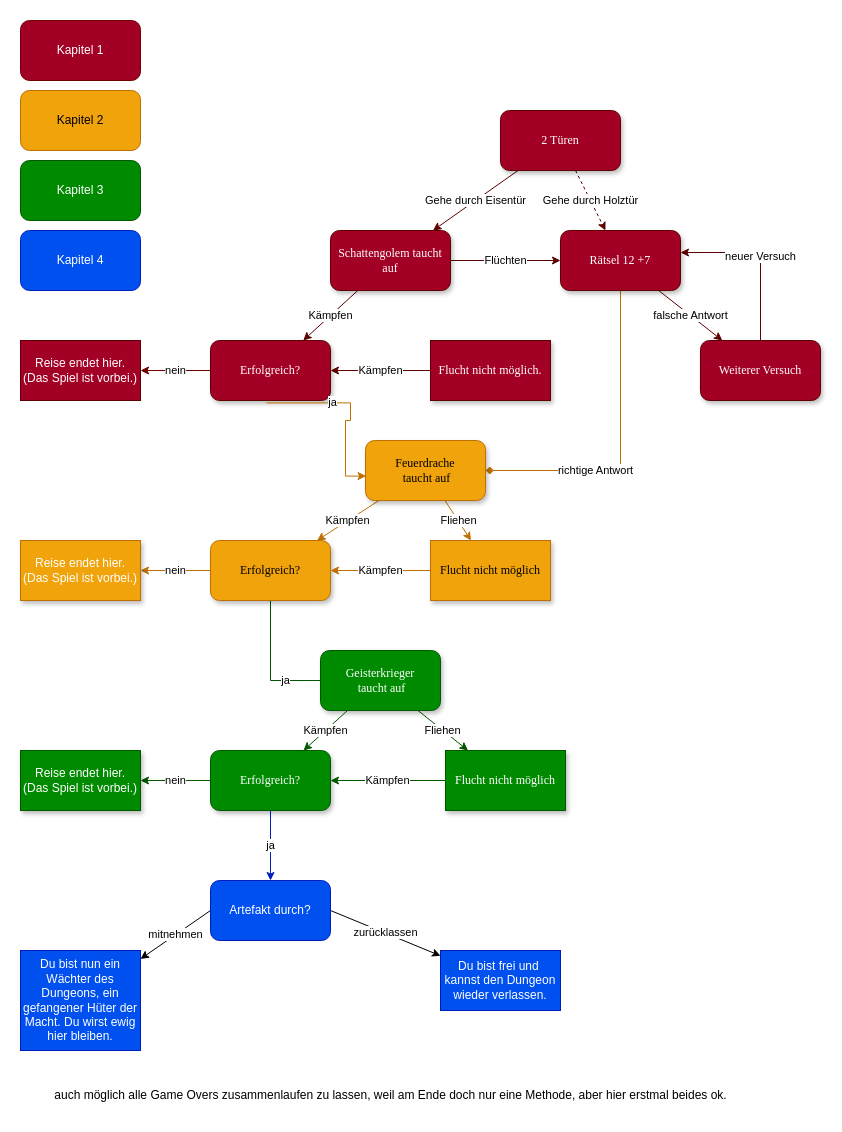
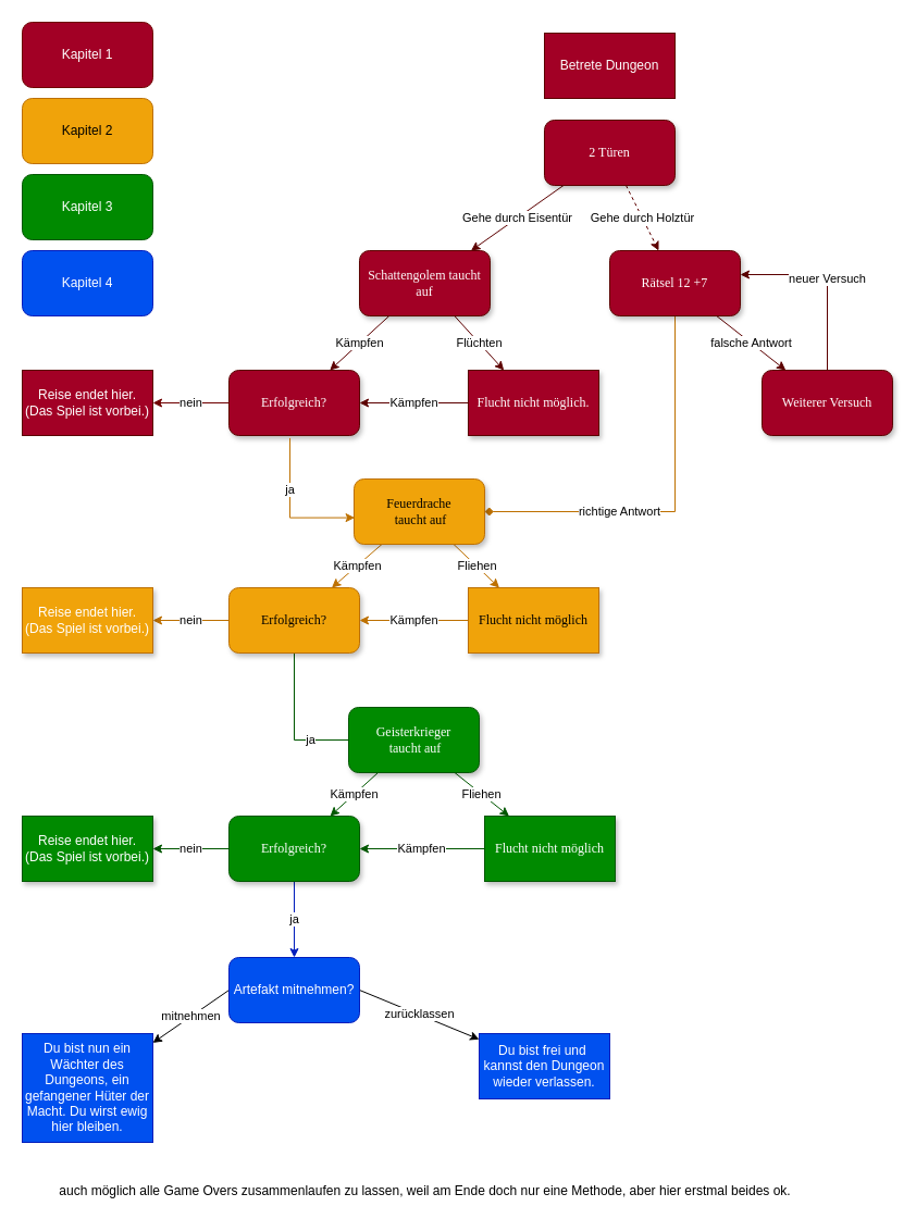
  <mxCell id="0" />
  <mxCell id="1" parent="0" />
  <mxCell id="2" value="Gehe durch Eisentür" style="rounded=0;orthogonalLoop=1;jettySize=auto;html=1;fillColor=#a20025;strokeColor=#5C0000;" parent="1" source="4" target="12" edge="1"><mxGeometry relative="1" as="geometry" /></mxCell>
  <mxCell id="3" value="Gehe durch Holztür" style="rounded=0;orthogonalLoop=1;jettySize=auto;html=1;fillColor=#a20025;strokeColor=#5C0000;dashed=1;" parent="1" source="4" target="16" edge="1"><mxGeometry relative="1" as="geometry" /></mxCell>
  <mxCell id="4" value="2 Türen" style="whiteSpace=wrap;html=1;rounded=1;shadow=1;labelBackgroundColor=none;strokeWidth=1;fontFamily=Verdana;fontSize=12;align=center;fillColor=#a20025;fontColor=#ffffff;strokeColor=#5C0000;" parent="1" vertex="1"><mxGeometry x="500" y="110" width="120" height="60" as="geometry" /></mxCell>
  <mxCell id="5" value="Kapitel 2" style="rounded=1;whiteSpace=wrap;html=1;fillColor=#f0a30a;fontColor=#000000;strokeColor=#BD7000;" parent="1" vertex="1"><mxGeometry x="20" y="90" width="120" height="60" as="geometry" /></mxCell>
  <mxCell id="6" value="Kapitel 1" style="rounded=1;whiteSpace=wrap;html=1;fillColor=#a20025;fontColor=#ffffff;strokeColor=#6F0000;" parent="1" vertex="1"><mxGeometry x="20" y="20" width="120" height="60" as="geometry" /></mxCell>
  <mxCell id="7" value="Kapitel 3" style="rounded=1;whiteSpace=wrap;html=1;fillColor=#008a00;fontColor=#ffffff;strokeColor=#005700;" parent="1" vertex="1"><mxGeometry x="20" y="160" width="120" height="60" as="geometry" /></mxCell>
  <mxCell id="8" value="Kapitel 4" style="rounded=1;whiteSpace=wrap;html=1;fillColor=#0050ef;fontColor=#ffffff;strokeColor=#001DBC;" parent="1" vertex="1"><mxGeometry x="20" y="230" width="120" height="60" as="geometry" /></mxCell>
+ <mxCell id="9" value="Betrete Dungeon" style="rounded=0;whiteSpace=wrap;html=1;fillColor=#a20025;fontColor=#ffffff;strokeColor=#5C0000;" parent="1" vertex="1"><mxGeometry x="500" y="30" width="120" height="60" as="geometry" /></mxCell>
  <mxCell id="10" value="Kämpfen" style="rounded=0;orthogonalLoop=1;jettySize=auto;html=1;fillColor=#a20025;strokeColor=#5C0000;" parent="1" source="12" target="17" edge="1"><mxGeometry relative="1" as="geometry" /></mxCell>
- <mxCell id="11" value="Flüchten" style="rounded=0;orthogonalLoop=1;jettySize=auto;html=1;fillColor=#a20025;strokeColor=#5C0000;" parent="1" source="12" target="16" edge="1"><mxGeometry relative="1" as="geometry" /></mxCell>
+ <mxCell id="11" value="Flüchten" style="rounded=0;orthogonalLoop=1;jettySize=auto;html=1;fillColor=#a20025;strokeColor=#5C0000;" parent="1" source="12" target="19" edge="1"><mxGeometry relative="1" as="geometry" /></mxCell>
  <mxCell id="12" value="Schattengolem taucht auf" style="whiteSpace=wrap;html=1;fontFamily=Verdana;rounded=1;shadow=1;labelBackgroundColor=none;strokeWidth=1;fillColor=#a20025;fontColor=#ffffff;strokeColor=#5C0000;" parent="1" vertex="1"><mxGeometry x="330" y="230" width="120" height="60" as="geometry" /></mxCell>
  <mxCell id="13" value="falsche Antwort" style="rounded=0;orthogonalLoop=1;jettySize=auto;html=1;fillColor=#a20025;strokeColor=#5C0000;" parent="1" source="16" target="22" edge="1"><mxGeometry relative="1" as="geometry" /></mxCell>
  <mxCell id="14" value="richtige Antwort" style="rounded=0;orthogonalLoop=1;jettySize=auto;html=1;fillColor=#f0a30a;strokeColor=#BD7000;entryX=1;entryY=0.5;entryDx=0;entryDy=0;edgeStyle=orthogonalEdgeStyle;endArrow=diamond;" parent="1" source="16" target="25" edge="1"><mxGeometry x="0.303" relative="1" as="geometry"><mxPoint x="662.727" y="340" as="targetPoint" /><Array as="points"><mxPoint x="620" y="470" /></Array><mxPoint as="offset" /></mxGeometry></mxCell>
  <mxCell id="15" value="neuer Versuch" style="edgeStyle=orthogonalEdgeStyle;rounded=0;orthogonalLoop=1;jettySize=auto;html=1;exitX=0.5;exitY=0;exitDx=0;exitDy=0;entryX=1;entryY=0.367;entryDx=0;entryDy=0;entryPerimeter=0;fillColor=#a20025;strokeColor=#5C0000;" parent="1" source="22" target="16" edge="1"><mxGeometry relative="1" as="geometry"><mxPoint x="910" y="290" as="targetPoint" /></mxGeometry></mxCell>
  <mxCell id="16" value="Rätsel 12 +7" style="whiteSpace=wrap;html=1;fontFamily=Verdana;rounded=1;shadow=1;labelBackgroundColor=none;strokeWidth=1;fillColor=#a20025;fontColor=#ffffff;strokeColor=#5C0000;" parent="1" vertex="1"><mxGeometry x="560" y="230" width="120" height="60" as="geometry" /></mxCell>
  <mxCell id="17" value="Erfolgreich?" style="whiteSpace=wrap;html=1;fontFamily=Verdana;rounded=1;shadow=1;labelBackgroundColor=none;strokeWidth=1;fillColor=#a20025;fontColor=#ffffff;strokeColor=#5C0000;" parent="1" vertex="1"><mxGeometry x="210" y="340" width="120" height="60" as="geometry" /></mxCell>
  <mxCell id="18" value="Kämpfen" style="edgeStyle=orthogonalEdgeStyle;rounded=0;orthogonalLoop=1;jettySize=auto;html=1;fillColor=#a20025;strokeColor=#5C0000;" parent="1" source="19" target="17" edge="1"><mxGeometry relative="1" as="geometry" /></mxCell>
  <mxCell id="19" value="Flucht nicht möglich." style="whiteSpace=wrap;html=1;fontFamily=Verdana;rounded=1;shadow=1;labelBackgroundColor=none;strokeWidth=1;fillColor=#a20025;fontColor=#ffffff;strokeColor=#5C0000;arcSize=0;" parent="1" vertex="1"><mxGeometry x="430" y="340" width="120" height="60" as="geometry" /></mxCell>
  <mxCell id="20" value="Reise endet hier. (Das Spiel ist vorbei.)" style="rounded=0;whiteSpace=wrap;html=1;fillColor=#a20025;fontColor=#ffffff;strokeColor=#5C0000;" parent="1" vertex="1"><mxGeometry x="20" y="340" width="120" height="60" as="geometry" /></mxCell>
  <mxCell id="21" value="nein" style="endArrow=classic;html=1;rounded=0;exitX=0;exitY=0.5;exitDx=0;exitDy=0;entryX=1;entryY=0.5;entryDx=0;entryDy=0;fillColor=#a20025;strokeColor=#6F0000;" parent="1" source="17" target="20" edge="1"><mxGeometry width="50" height="50" relative="1" as="geometry"><mxPoint x="120" y="400" as="sourcePoint" /><mxPoint x="170" y="350" as="targetPoint" /></mxGeometry></mxCell>
  <mxCell id="22" value="Weiterer Versuch" style="whiteSpace=wrap;html=1;fontFamily=Verdana;rounded=1;shadow=1;labelBackgroundColor=none;strokeWidth=1;fillColor=#a20025;fontColor=#ffffff;strokeColor=#5C0000;" parent="1" vertex="1"><mxGeometry x="700" y="340" width="120" height="60" as="geometry" /></mxCell>
  <mxCell id="23" value="Kämpfen" style="rounded=0;orthogonalLoop=1;jettySize=auto;html=1;fillColor=#f0a30a;strokeColor=#BD7000;" parent="1" source="25" target="28" edge="1"><mxGeometry relative="1" as="geometry" /></mxCell>
  <mxCell id="24" value="Fliehen" style="rounded=0;orthogonalLoop=1;jettySize=auto;html=1;fillColor=#f0a30a;strokeColor=#BD7000;" parent="1" source="25" target="29" edge="1"><mxGeometry relative="1" as="geometry" /></mxCell>
- <mxCell id="25" value="Feuerdrache&lt;br&gt;&amp;nbsp;taucht auf" style="whiteSpace=wrap;html=1;fontFamily=Verdana;fillColor=#f0a30a;strokeColor=#BD7000;fontColor=#000000;rounded=1;shadow=1;labelBackgroundColor=none;strokeWidth=1;" parent="1" vertex="1"><mxGeometry x="365" y="440" width="120" height="60" as="geometry" /></mxCell>
+ <mxCell id="25" value="Feuerdrache&lt;br&gt;&amp;nbsp;taucht auf" style="whiteSpace=wrap;html=1;fontFamily=Verdana;fillColor=#f0a30a;strokeColor=#BD7000;fontColor=#000000;rounded=1;shadow=1;labelBackgroundColor=none;strokeWidth=1;" parent="1" vertex="1"><mxGeometry x="325" y="440" width="120" height="60" as="geometry" /></mxCell>
  <mxCell id="26" value="nein" style="edgeStyle=orthogonalEdgeStyle;rounded=0;orthogonalLoop=1;jettySize=auto;html=1;fillColor=#f0a30a;strokeColor=#BD7000;" parent="1" source="28" target="31" edge="1"><mxGeometry relative="1" as="geometry" /></mxCell>
  <mxCell id="27" value="ja" style="edgeStyle=orthogonalEdgeStyle;rounded=0;orthogonalLoop=1;jettySize=auto;html=1;fillColor=#008a00;strokeColor=#005700;entryX=0.25;entryY=0;entryDx=0;entryDy=0;" parent="1" source="28" target="34" edge="1"><mxGeometry relative="1" as="geometry"><mxPoint x="230" y="650" as="targetPoint" /><Array as="points"><mxPoint x="270" y="680" /><mxPoint x="350" y="680" /></Array></mxGeometry></mxCell>
  <mxCell id="28" value="Erfolgreich?" style="whiteSpace=wrap;html=1;fontFamily=Verdana;fillColor=#f0a30a;strokeColor=#BD7000;fontColor=#000000;rounded=1;shadow=1;labelBackgroundColor=none;strokeWidth=1;" parent="1" vertex="1"><mxGeometry x="210" y="540" width="120" height="60" as="geometry" /></mxCell>
  <mxCell id="29" value="Flucht nicht möglich" style="whiteSpace=wrap;html=1;fontFamily=Verdana;fillColor=#f0a30a;strokeColor=#BD7000;fontColor=#000000;rounded=1;shadow=1;labelBackgroundColor=none;strokeWidth=1;arcSize=0;" parent="1" vertex="1"><mxGeometry x="430" y="540" width="120" height="60" as="geometry" /></mxCell>
  <mxCell id="30" value="Kämpfen" style="endArrow=classic;html=1;rounded=0;entryX=1;entryY=0.5;entryDx=0;entryDy=0;exitX=0;exitY=0.5;exitDx=0;exitDy=0;fillColor=#f0a30a;strokeColor=#BD7000;" parent="1" source="29" target="28" edge="1"><mxGeometry width="50" height="50" relative="1" as="geometry"><mxPoint x="260" y="310" as="sourcePoint" /><mxPoint x="310" y="260" as="targetPoint" /></mxGeometry></mxCell>
  <mxCell id="31" value="&lt;span style=&quot;color: rgb(255, 255, 255); font-family: Helvetica;&quot;&gt;Reise endet hier. (Das Spiel ist vorbei.)&lt;/span&gt;" style="rounded=1;whiteSpace=wrap;html=1;fontFamily=Verdana;fillColor=#f0a30a;strokeColor=#BD7000;fontColor=#000000;shadow=1;labelBackgroundColor=none;strokeWidth=1;arcSize=0;" parent="1" vertex="1"><mxGeometry x="20" y="540" width="120" height="60" as="geometry" /></mxCell>
  <mxCell id="32" value="Kämpfen" style="rounded=0;orthogonalLoop=1;jettySize=auto;html=1;fillColor=#008a00;strokeColor=#005700;" parent="1" source="34" target="36" edge="1"><mxGeometry relative="1" as="geometry" /></mxCell>
  <mxCell id="33" value="Fliehen" style="rounded=0;orthogonalLoop=1;jettySize=auto;html=1;fillColor=#008a00;strokeColor=#005700;" parent="1" source="34" target="37" edge="1"><mxGeometry relative="1" as="geometry" /></mxCell>
  <mxCell id="34" value="Geisterkrieger&lt;br&gt;&amp;nbsp;taucht auf" style="whiteSpace=wrap;html=1;fontFamily=Verdana;fillColor=#008a00;strokeColor=#005700;fontColor=#ffffff;rounded=1;shadow=1;labelBackgroundColor=none;strokeWidth=1;" parent="1" vertex="1"><mxGeometry x="320" y="650" width="120" height="60" as="geometry" /></mxCell>
  <mxCell id="35" value="ja" style="edgeStyle=orthogonalEdgeStyle;rounded=0;orthogonalLoop=1;jettySize=auto;html=1;fillColor=#0050ef;strokeColor=#001DBC;" parent="1" source="36" target="43" edge="1"><mxGeometry relative="1" as="geometry"><mxPoint x="230" y="890" as="targetPoint" /></mxGeometry></mxCell>
  <mxCell id="36" value="Erfolgreich?" style="whiteSpace=wrap;html=1;fontFamily=Verdana;fillColor=#008a00;strokeColor=#005700;fontColor=#ffffff;rounded=1;shadow=1;labelBackgroundColor=none;strokeWidth=1;" parent="1" vertex="1"><mxGeometry x="210" y="750" width="120" height="60" as="geometry" /></mxCell>
  <mxCell id="37" value="Flucht nicht möglich" style="whiteSpace=wrap;html=1;fontFamily=Verdana;fillColor=#008a00;strokeColor=#005700;fontColor=#ffffff;rounded=1;shadow=1;labelBackgroundColor=none;strokeWidth=1;arcSize=0;" parent="1" vertex="1"><mxGeometry x="445" y="750" width="120" height="60" as="geometry" /></mxCell>
  <mxCell id="38" value="Kämpfen" style="endArrow=classic;html=1;rounded=0;entryX=1;entryY=0.5;entryDx=0;entryDy=0;exitX=0;exitY=0.5;exitDx=0;exitDy=0;fillColor=#008a00;strokeColor=#005700;" parent="1" source="37" target="36" edge="1"><mxGeometry width="50" height="50" relative="1" as="geometry"><mxPoint x="260" y="520" as="sourcePoint" /><mxPoint x="310" y="470" as="targetPoint" /></mxGeometry></mxCell>
  <mxCell id="39" value="nein" style="edgeStyle=orthogonalEdgeStyle;rounded=0;orthogonalLoop=1;jettySize=auto;html=1;fillColor=#008a00;strokeColor=#005700;exitX=0;exitY=0.5;exitDx=0;exitDy=0;" parent="1" source="36" target="40" edge="1"><mxGeometry relative="1" as="geometry"><mxPoint x="280" y="780" as="sourcePoint" /></mxGeometry></mxCell>
  <mxCell id="40" value="&lt;span style=&quot;color: rgb(255, 255, 255); font-family: Helvetica;&quot;&gt;Reise endet hier. (Das Spiel ist vorbei.)&lt;/span&gt;" style="rounded=1;whiteSpace=wrap;html=1;fontFamily=Verdana;fillColor=#008a00;strokeColor=#005700;fontColor=#ffffff;shadow=1;labelBackgroundColor=none;strokeWidth=1;arcSize=0;" parent="1" vertex="1"><mxGeometry x="20" y="750" width="120" height="60" as="geometry" /></mxCell>
  <mxCell id="41" value="zurücklassen" style="rounded=0;orthogonalLoop=1;jettySize=auto;html=1;exitX=1;exitY=0.5;exitDx=0;exitDy=0;" parent="1" source="43" target="44" edge="1"><mxGeometry relative="1" as="geometry" /></mxCell>
  <mxCell id="42" value="mitnehmen" style="rounded=0;orthogonalLoop=1;jettySize=auto;html=1;exitX=0;exitY=0.5;exitDx=0;exitDy=0;" parent="1" source="43" target="45" edge="1"><mxGeometry relative="1" as="geometry" /></mxCell>
- <mxCell id="43" value="Artefakt durch?" style="rounded=1;whiteSpace=wrap;html=1;fillColor=#0050ef;fontColor=#ffffff;strokeColor=#001DBC;" parent="1" vertex="1"><mxGeometry x="210" y="880" width="120" height="60" as="geometry" /></mxCell>
+ <mxCell id="43" value="Artefakt mitnehmen?" style="rounded=1;whiteSpace=wrap;html=1;fillColor=#0050ef;fontColor=#ffffff;strokeColor=#001DBC;" parent="1" vertex="1"><mxGeometry x="210" y="880" width="120" height="60" as="geometry" /></mxCell>
  <mxCell id="44" value="Du bist frei und&amp;nbsp; kannst den Dungeon wieder verlassen." style="whiteSpace=wrap;html=1;fillColor=#0050ef;strokeColor=#001DBC;fontColor=#ffffff;rounded=1;arcSize=0;" parent="1" vertex="1"><mxGeometry x="440" y="950" width="120" height="60" as="geometry" /></mxCell>
  <mxCell id="45" value="&lt;div&gt;&lt;span style=&quot;background-color: initial;&quot;&gt;Du bist nun ein Wächter des &lt;/span&gt;&lt;span style=&quot;background-color: initial;&quot;&gt;Dungeons, ein gefangener Hüter der Macht. Du wirst ewig hier bleiben.&lt;/span&gt;&lt;br&gt;&lt;/div&gt;" style="whiteSpace=wrap;html=1;fillColor=#0050ef;strokeColor=#001DBC;fontColor=#ffffff;rounded=1;arcSize=0;" parent="1" vertex="1"><mxGeometry x="20" y="950" width="120" height="100" as="geometry" /></mxCell>
  <mxCell id="46" value="ja" style="edgeStyle=orthogonalEdgeStyle;rounded=0;orthogonalLoop=1;jettySize=auto;html=1;fillColor=#f0a30a;strokeColor=#BD7000;exitX=0.467;exitY=1.04;exitDx=0;exitDy=0;exitPerimeter=0;entryX=0.005;entryY=0.593;entryDx=0;entryDy=0;entryPerimeter=0;" edge="1" parent="1" source="17" target="25"><mxGeometry x="-0.283" relative="1" as="geometry"><mxPoint x="250" y="450" as="sourcePoint" /><mxPoint x="180" y="450" as="targetPoint" /><mxPoint as="offset" /></mxGeometry></mxCell>
  <mxCell id="47" value="auch möglich alle Game Overs zusammenlaufen zu lassen, weil am Ende doch nur eine Methode, aber hier erstmal beides ok." style="text;html=1;align=center;verticalAlign=middle;resizable=0;points=[];autosize=1;strokeColor=none;fillColor=none;" vertex="1" parent="1"><mxGeometry x="40" y="1080" width="700" height="30" as="geometry" /></mxCell>
